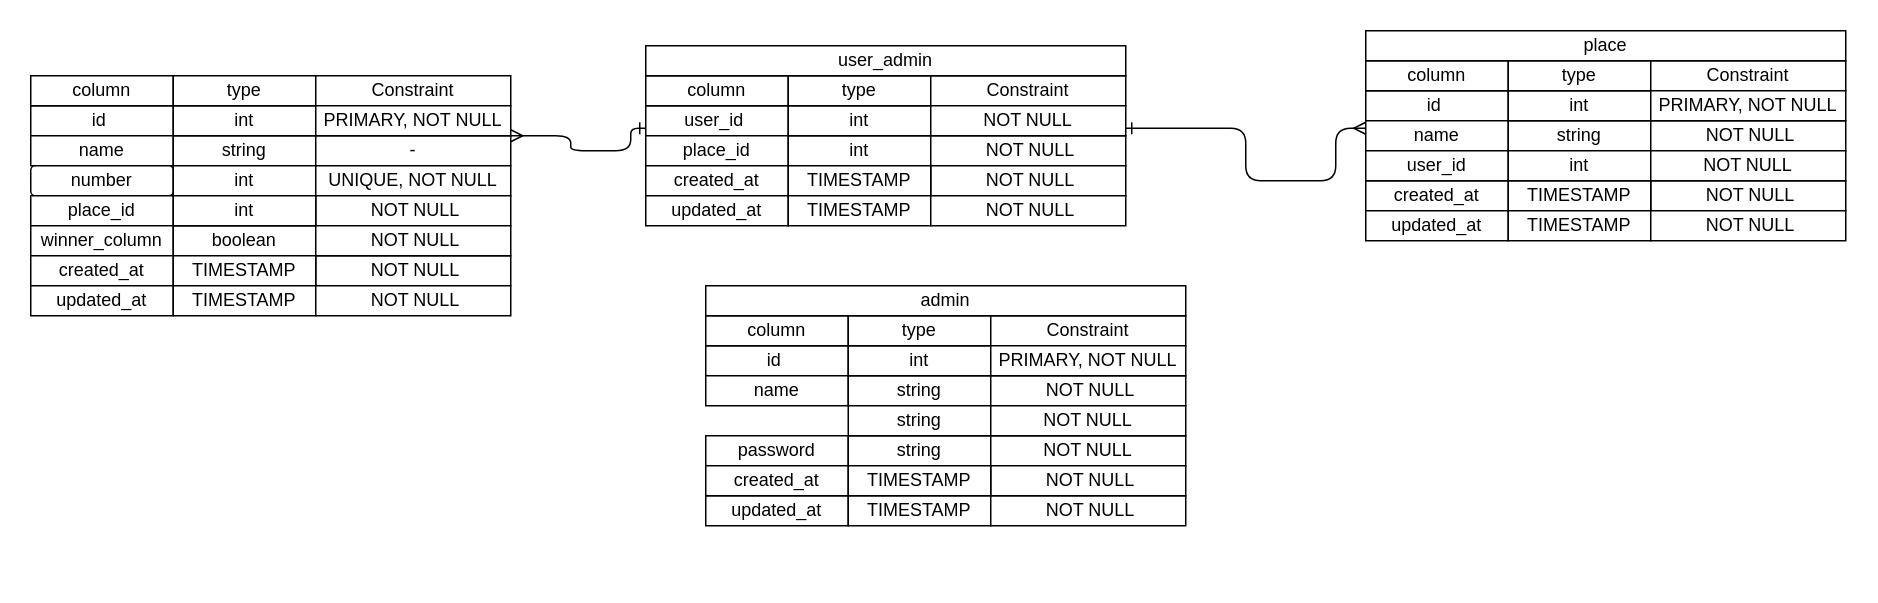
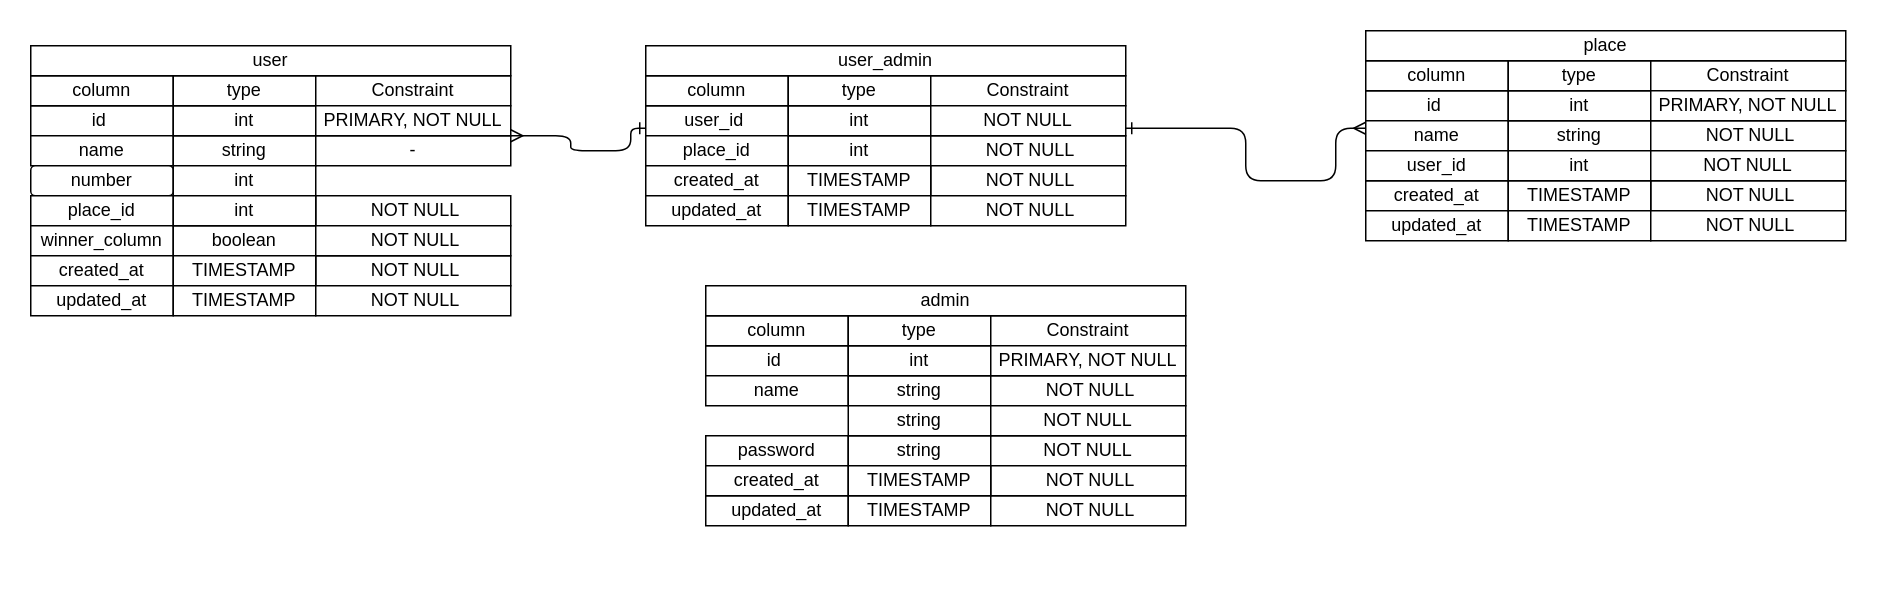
  <mxCell id="0" />
  <mxCell id="1" parent="0" />
  <mxCell id="2" value="" style="group" parent="1" vertex="1" connectable="0"><mxGeometry x="20" y="30" width="320" height="180" as="geometry" /></mxCell>
  <mxCell id="3" value="" style="group" parent="2" vertex="1" connectable="0"><mxGeometry y="20" width="320" height="160" as="geometry" /></mxCell>
  <mxCell id="4" value="" style="group" parent="3" vertex="1" connectable="0"><mxGeometry width="320" height="120" as="geometry" /></mxCell>
  <mxCell id="5" value="" style="group" parent="4" vertex="1" connectable="0"><mxGeometry width="320" height="120" as="geometry" /></mxCell>
  <mxCell id="6" value="id&amp;nbsp;" style="whiteSpace=wrap;html=1;" parent="5" vertex="1"><mxGeometry y="20" width="95" height="20" as="geometry" /></mxCell>
  <mxCell id="7" value="name" style="whiteSpace=wrap;html=1;" parent="5" vertex="1"><mxGeometry y="40" width="95" height="20" as="geometry" /></mxCell>
  <mxCell id="8" value="string" style="whiteSpace=wrap;html=1;" parent="5" vertex="1"><mxGeometry x="95" y="40" width="95" height="20" as="geometry" /></mxCell>
  <mxCell id="9" value="int" style="whiteSpace=wrap;html=1;" parent="5" vertex="1"><mxGeometry x="95" y="20" width="95" height="20" as="geometry" /></mxCell>
  <mxCell id="10" value="-" style="whiteSpace=wrap;html=1;" parent="5" vertex="1"><mxGeometry x="190" y="40" width="130" height="20" as="geometry" /></mxCell>
  <mxCell id="11" value="column" style="whiteSpace=wrap;html=1;" parent="5" vertex="1"><mxGeometry width="95" height="20" as="geometry" /></mxCell>
  <mxCell id="12" value="type" style="whiteSpace=wrap;html=1;" parent="5" vertex="1"><mxGeometry x="95" width="95" height="20" as="geometry" /></mxCell>
  <mxCell id="13" value="Constraint" style="whiteSpace=wrap;html=1;" parent="5" vertex="1"><mxGeometry x="190" width="130" height="20" as="geometry" /></mxCell>
  <mxCell id="14" value="number" style="whiteSpace=wrap;html=1;rounded=1;" parent="3" vertex="1"><mxGeometry y="60" width="95" height="20" as="geometry" /></mxCell>
  <mxCell id="15" value="int" style="whiteSpace=wrap;html=1;" parent="3" vertex="1"><mxGeometry x="95" y="60" width="95" height="20" as="geometry" /></mxCell>
- <mxCell id="16" value="UNIQUE, NOT NULL" style="whiteSpace=wrap;html=1;" parent="3" vertex="1"><mxGeometry x="190" y="60" width="130" height="20" as="geometry" /></mxCell>
  <mxCell id="17" value="place_id" style="whiteSpace=wrap;html=1;" parent="3" vertex="1"><mxGeometry y="80" width="95" height="20" as="geometry" /></mxCell>
  <mxCell id="18" value="winner_column" style="whiteSpace=wrap;html=1;" parent="3" vertex="1"><mxGeometry y="100" width="95" height="20" as="geometry" /></mxCell>
  <mxCell id="19" value="boolean" style="whiteSpace=wrap;html=1;" parent="3" vertex="1"><mxGeometry x="95" y="100" width="95" height="20" as="geometry" /></mxCell>
  <mxCell id="20" value="&amp;nbsp;NOT NULL" style="whiteSpace=wrap;html=1;" parent="3" vertex="1"><mxGeometry x="190" y="80" width="130" height="20" as="geometry" /></mxCell>
  <mxCell id="21" value="&amp;nbsp;NOT NULL" style="whiteSpace=wrap;html=1;" parent="3" vertex="1"><mxGeometry x="190" y="120" width="130" height="20" as="geometry" /></mxCell>
  <mxCell id="22" value="int" style="whiteSpace=wrap;html=1;" parent="3" vertex="1"><mxGeometry x="95" y="80" width="95" height="20" as="geometry" /></mxCell>
  <mxCell id="23" value="created_at" style="whiteSpace=wrap;html=1;" parent="3" vertex="1"><mxGeometry y="120" width="95" height="20" as="geometry" /></mxCell>
  <mxCell id="24" value="TIMESTAMP" style="whiteSpace=wrap;html=1;" parent="3" vertex="1"><mxGeometry x="95" y="120" width="95" height="20" as="geometry" /></mxCell>
  <mxCell id="25" value="updated_at" style="whiteSpace=wrap;html=1;" parent="3" vertex="1"><mxGeometry y="140" width="95" height="20" as="geometry" /></mxCell>
  <mxCell id="26" value="&lt;span&gt;TIMESTAMP&lt;/span&gt;" style="whiteSpace=wrap;html=1;" parent="3" vertex="1"><mxGeometry x="95" y="140" width="95" height="20" as="geometry" /></mxCell>
  <mxCell id="27" value="&amp;nbsp;NOT NULL" style="whiteSpace=wrap;html=1;" parent="3" vertex="1"><mxGeometry x="190" y="100" width="130" height="20" as="geometry" /></mxCell>
  <mxCell id="28" value="&amp;nbsp;NOT NULL" style="whiteSpace=wrap;html=1;" parent="3" vertex="1"><mxGeometry x="190" y="140" width="130" height="20" as="geometry" /></mxCell>
  <mxCell id="29" value="PRIMARY, NOT NULL" style="whiteSpace=wrap;html=1;" parent="2" vertex="1"><mxGeometry x="190" y="40" width="130" height="20" as="geometry" /></mxCell>
+ <mxCell id="30" value="user" style="whiteSpace=wrap;html=1;" parent="2" vertex="1"><mxGeometry width="320" height="20" as="geometry" /></mxCell>
  <mxCell id="31" value="" style="group" parent="1" vertex="1" connectable="0"><mxGeometry x="910" y="20" width="320" height="180" as="geometry" /></mxCell>
  <mxCell id="32" value="" style="group" parent="31" vertex="1" connectable="0"><mxGeometry y="20" width="320" height="160" as="geometry" /></mxCell>
  <mxCell id="33" value="" style="group" parent="32" vertex="1" connectable="0"><mxGeometry width="320" height="120" as="geometry" /></mxCell>
  <mxCell id="34" value="" style="group" parent="33" vertex="1" connectable="0"><mxGeometry width="320" height="120" as="geometry" /></mxCell>
  <mxCell id="35" value="" style="group" parent="34" vertex="1" connectable="0"><mxGeometry width="320" height="120" as="geometry" /></mxCell>
  <mxCell id="36" value="id&amp;nbsp;" style="whiteSpace=wrap;html=1;" parent="35" vertex="1"><mxGeometry y="20" width="95" height="20" as="geometry" /></mxCell>
  <mxCell id="37" value="name" style="whiteSpace=wrap;html=1;" parent="35" vertex="1"><mxGeometry y="40" width="95" height="20" as="geometry" /></mxCell>
  <mxCell id="38" value="column" style="whiteSpace=wrap;html=1;" parent="35" vertex="1"><mxGeometry width="95" height="20" as="geometry" /></mxCell>
  <mxCell id="39" value="created_at" style="whiteSpace=wrap;html=1;" parent="35" vertex="1"><mxGeometry y="80" width="95" height="20" as="geometry" /></mxCell>
  <mxCell id="40" value="updated_at" style="whiteSpace=wrap;html=1;" parent="35" vertex="1"><mxGeometry y="100" width="95" height="20" as="geometry" /></mxCell>
  <mxCell id="41" value="" style="group" parent="35" vertex="1" connectable="0"><mxGeometry x="95" width="225" height="120" as="geometry" /></mxCell>
  <mxCell id="42" value="string" style="whiteSpace=wrap;html=1;" parent="41" vertex="1"><mxGeometry y="40" width="95" height="20" as="geometry" /></mxCell>
  <mxCell id="43" value="int" style="whiteSpace=wrap;html=1;" parent="41" vertex="1"><mxGeometry y="20" width="95" height="20" as="geometry" /></mxCell>
  <mxCell id="44" value="&amp;nbsp;NOT NULL" style="whiteSpace=wrap;html=1;" parent="41" vertex="1"><mxGeometry x="95" y="40" width="130" height="20" as="geometry" /></mxCell>
  <mxCell id="45" value="type" style="whiteSpace=wrap;html=1;" parent="41" vertex="1"><mxGeometry width="95" height="20" as="geometry" /></mxCell>
  <mxCell id="46" value="Constraint" style="whiteSpace=wrap;html=1;" parent="41" vertex="1"><mxGeometry x="95" width="130" height="20" as="geometry" /></mxCell>
  <mxCell id="47" value="&amp;nbsp;NOT NULL" style="whiteSpace=wrap;html=1;" parent="41" vertex="1"><mxGeometry x="95" y="80" width="130" height="20" as="geometry" /></mxCell>
  <mxCell id="48" value="TIMESTAMP" style="whiteSpace=wrap;html=1;" parent="41" vertex="1"><mxGeometry y="80" width="95" height="20" as="geometry" /></mxCell>
  <mxCell id="49" value="&lt;span&gt;TIMESTAMP&lt;/span&gt;" style="whiteSpace=wrap;html=1;" parent="41" vertex="1"><mxGeometry y="100" width="95" height="20" as="geometry" /></mxCell>
  <mxCell id="50" value="&amp;nbsp;NOT NULL" style="whiteSpace=wrap;html=1;" parent="41" vertex="1"><mxGeometry x="95" y="100" width="130" height="20" as="geometry" /></mxCell>
  <mxCell id="51" value="user_id" style="whiteSpace=wrap;html=1;" parent="33" vertex="1"><mxGeometry y="60" width="95" height="20" as="geometry" /></mxCell>
  <mxCell id="52" value="int" style="whiteSpace=wrap;html=1;" parent="33" vertex="1"><mxGeometry x="95" y="60" width="95" height="20" as="geometry" /></mxCell>
  <mxCell id="53" value="NOT NULL" style="whiteSpace=wrap;html=1;" parent="33" vertex="1"><mxGeometry x="190" y="60" width="130" height="20" as="geometry" /></mxCell>
  <mxCell id="54" value="PRIMARY, NOT NULL" style="whiteSpace=wrap;html=1;" parent="31" vertex="1"><mxGeometry x="190" y="40" width="130" height="20" as="geometry" /></mxCell>
  <mxCell id="55" value="place" style="whiteSpace=wrap;html=1;" parent="31" vertex="1"><mxGeometry width="320" height="20" as="geometry" /></mxCell>
  <mxCell id="56" value="" style="group" parent="1" vertex="1" connectable="0"><mxGeometry x="470" y="190" width="320" height="190" as="geometry" /></mxCell>
  <mxCell id="57" value="" style="group" parent="56" vertex="1" connectable="0"><mxGeometry y="20" width="320" height="170" as="geometry" /></mxCell>
  <mxCell id="58" value="" style="group" parent="57" vertex="1" connectable="0"><mxGeometry width="320" height="140" as="geometry" /></mxCell>
  <mxCell id="59" value="" style="group" parent="58" vertex="1" connectable="0"><mxGeometry width="320" height="140" as="geometry" /></mxCell>
  <mxCell id="60" value="id&amp;nbsp;" style="whiteSpace=wrap;html=1;" parent="59" vertex="1"><mxGeometry y="20" width="95" height="20" as="geometry" /></mxCell>
  <mxCell id="61" value="name" style="whiteSpace=wrap;html=1;" parent="59" vertex="1"><mxGeometry y="40" width="95" height="20" as="geometry" /></mxCell>
  <mxCell id="62" value="string" style="whiteSpace=wrap;html=1;" parent="59" vertex="1"><mxGeometry x="95" y="40" width="95" height="20" as="geometry" /></mxCell>
  <mxCell id="63" value="int" style="whiteSpace=wrap;html=1;" parent="59" vertex="1"><mxGeometry x="95" y="20" width="95" height="20" as="geometry" /></mxCell>
  <mxCell id="64" value="&amp;nbsp;NOT NULL" style="whiteSpace=wrap;html=1;" parent="59" vertex="1"><mxGeometry x="190" y="40" width="130" height="20" as="geometry" /></mxCell>
  <mxCell id="65" value="column" style="whiteSpace=wrap;html=1;" parent="59" vertex="1"><mxGeometry width="95" height="20" as="geometry" /></mxCell>
  <mxCell id="66" value="type" style="whiteSpace=wrap;html=1;" parent="59" vertex="1"><mxGeometry x="95" width="95" height="20" as="geometry" /></mxCell>
  <mxCell id="67" value="Constraint" style="whiteSpace=wrap;html=1;" parent="59" vertex="1"><mxGeometry x="190" width="130" height="20" as="geometry" /></mxCell>
  <mxCell id="68" value="password" style="whiteSpace=wrap;html=1;" parent="59" vertex="1"><mxGeometry y="80" width="95" height="20" as="geometry" /></mxCell>
  <mxCell id="69" value="string" style="whiteSpace=wrap;html=1;" parent="59" vertex="1"><mxGeometry x="95" y="80" width="95" height="20" as="geometry" /></mxCell>
  <mxCell id="70" value="NOT NULL" style="whiteSpace=wrap;html=1;" parent="59" vertex="1"><mxGeometry x="190" y="80" width="130" height="20" as="geometry" /></mxCell>
  <mxCell id="71" value="updated_at" style="whiteSpace=wrap;html=1;" parent="59" vertex="1"><mxGeometry y="120" width="95" height="20" as="geometry" /></mxCell>
  <mxCell id="72" value="&lt;span&gt;TIMESTAMP&lt;/span&gt;" style="whiteSpace=wrap;html=1;" parent="59" vertex="1"><mxGeometry x="95" y="120" width="95" height="20" as="geometry" /></mxCell>
  <mxCell id="73" value="&amp;nbsp;NOT NULL" style="whiteSpace=wrap;html=1;" parent="59" vertex="1"><mxGeometry x="190" y="120" width="130" height="20" as="geometry" /></mxCell>
  <mxCell id="74" value="&amp;nbsp;NOT NULL" style="whiteSpace=wrap;html=1;" parent="59" vertex="1"><mxGeometry x="190" y="100" width="130" height="20" as="geometry" /></mxCell>
  <mxCell id="75" value="created_at" style="whiteSpace=wrap;html=1;" parent="59" vertex="1"><mxGeometry y="100" width="95" height="20" as="geometry" /></mxCell>
  <mxCell id="76" value="TIMESTAMP" style="whiteSpace=wrap;html=1;" parent="59" vertex="1"><mxGeometry x="95" y="100" width="95" height="20" as="geometry" /></mxCell>
  <mxCell id="77" value="string" style="whiteSpace=wrap;html=1;" parent="57" vertex="1"><mxGeometry x="95" y="60" width="95" height="20" as="geometry" /></mxCell>
  <mxCell id="78" value="NOT NULL" style="whiteSpace=wrap;html=1;" parent="57" vertex="1"><mxGeometry x="190" y="60" width="130" height="20" as="geometry" /></mxCell>
  <mxCell id="79" value="PRIMARY, NOT NULL" style="whiteSpace=wrap;html=1;" parent="56" vertex="1"><mxGeometry x="190" y="40" width="130" height="20" as="geometry" /></mxCell>
  <mxCell id="80" value="admin" style="whiteSpace=wrap;html=1;" parent="56" vertex="1"><mxGeometry width="320" height="20" as="geometry" /></mxCell>
  <mxCell id="81" value="" style="group" vertex="1" connectable="0" parent="1"><mxGeometry x="430" y="30" width="320" height="180" as="geometry" /></mxCell>
  <mxCell id="82" value="" style="group" vertex="1" connectable="0" parent="81"><mxGeometry y="20" width="320" height="160" as="geometry" /></mxCell>
  <mxCell id="83" value="" style="group" vertex="1" connectable="0" parent="82"><mxGeometry width="320" height="120" as="geometry" /></mxCell>
  <mxCell id="84" value="" style="group" vertex="1" connectable="0" parent="83"><mxGeometry width="320" height="120" as="geometry" /></mxCell>
  <mxCell id="85" value="" style="group" vertex="1" connectable="0" parent="84"><mxGeometry width="320" height="120" as="geometry" /></mxCell>
  <mxCell id="86" value="user_id&amp;nbsp;" style="whiteSpace=wrap;html=1;" vertex="1" parent="85"><mxGeometry y="20" width="95" height="20" as="geometry" /></mxCell>
  <mxCell id="87" value="place_id" style="whiteSpace=wrap;html=1;" vertex="1" parent="85"><mxGeometry y="40" width="95" height="20" as="geometry" /></mxCell>
  <mxCell id="88" value="column" style="whiteSpace=wrap;html=1;" vertex="1" parent="85"><mxGeometry width="95" height="20" as="geometry" /></mxCell>
  <mxCell id="89" value="created_at" style="whiteSpace=wrap;html=1;" vertex="1" parent="85"><mxGeometry y="60" width="95" height="20" as="geometry" /></mxCell>
  <mxCell id="90" value="updated_at" style="whiteSpace=wrap;html=1;" vertex="1" parent="85"><mxGeometry y="80" width="95" height="20" as="geometry" /></mxCell>
  <mxCell id="91" value="" style="group" vertex="1" connectable="0" parent="85"><mxGeometry x="95" width="225" height="120" as="geometry" /></mxCell>
  <mxCell id="92" value="int" style="whiteSpace=wrap;html=1;" vertex="1" parent="91"><mxGeometry y="40" width="95" height="20" as="geometry" /></mxCell>
  <mxCell id="93" value="int" style="whiteSpace=wrap;html=1;" vertex="1" parent="91"><mxGeometry y="20" width="95" height="20" as="geometry" /></mxCell>
  <mxCell id="94" value="&amp;nbsp;NOT NULL" style="whiteSpace=wrap;html=1;" vertex="1" parent="91"><mxGeometry x="95" y="40" width="130" height="20" as="geometry" /></mxCell>
  <mxCell id="95" value="type" style="whiteSpace=wrap;html=1;" vertex="1" parent="91"><mxGeometry width="95" height="20" as="geometry" /></mxCell>
  <mxCell id="96" value="Constraint" style="whiteSpace=wrap;html=1;" vertex="1" parent="91"><mxGeometry x="95" width="130" height="20" as="geometry" /></mxCell>
  <mxCell id="97" value="&amp;nbsp;NOT NULL" style="whiteSpace=wrap;html=1;" vertex="1" parent="91"><mxGeometry x="95" y="60" width="130" height="20" as="geometry" /></mxCell>
  <mxCell id="98" value="TIMESTAMP" style="whiteSpace=wrap;html=1;" vertex="1" parent="91"><mxGeometry y="60" width="95" height="20" as="geometry" /></mxCell>
  <mxCell id="99" value="&lt;span&gt;TIMESTAMP&lt;/span&gt;" style="whiteSpace=wrap;html=1;" vertex="1" parent="91"><mxGeometry y="80" width="95" height="20" as="geometry" /></mxCell>
  <mxCell id="100" value="&amp;nbsp;NOT NULL" style="whiteSpace=wrap;html=1;" vertex="1" parent="91"><mxGeometry x="95" y="80" width="130" height="20" as="geometry" /></mxCell>
  <mxCell id="101" value="NOT NULL" style="whiteSpace=wrap;html=1;" vertex="1" parent="81"><mxGeometry x="190" y="40" width="130" height="20" as="geometry" /></mxCell>
  <mxCell id="102" value="user_admin" style="whiteSpace=wrap;html=1;" vertex="1" parent="81"><mxGeometry width="320" height="20" as="geometry" /></mxCell>
  <mxCell id="103" style="edgeStyle=orthogonalEdgeStyle;html=1;exitX=1;exitY=1;exitDx=0;exitDy=0;entryX=0;entryY=0.75;entryDx=0;entryDy=0;endArrow=ERone;endFill=0;startArrow=ERmany;startFill=0;" edge="1" parent="1" source="29" target="86"><mxGeometry relative="1" as="geometry"><Array as="points"><mxPoint x="380" y="100" /><mxPoint x="420" y="100" /><mxPoint x="420" y="85" /></Array></mxGeometry></mxCell>
  <mxCell id="104" style="edgeStyle=orthogonalEdgeStyle;html=1;exitX=1;exitY=0.75;exitDx=0;exitDy=0;startArrow=ERone;startFill=0;endArrow=ERmany;endFill=0;" edge="1" parent="1" source="101"><mxGeometry relative="1" as="geometry"><mxPoint x="910" y="85" as="targetPoint" /><Array as="points"><mxPoint x="830" y="85" /><mxPoint x="830" y="120" /><mxPoint x="890" y="120" /><mxPoint x="890" y="85" /></Array></mxGeometry></mxCell>
